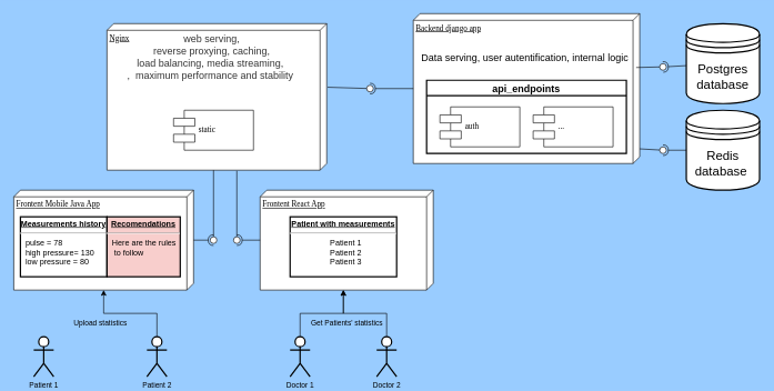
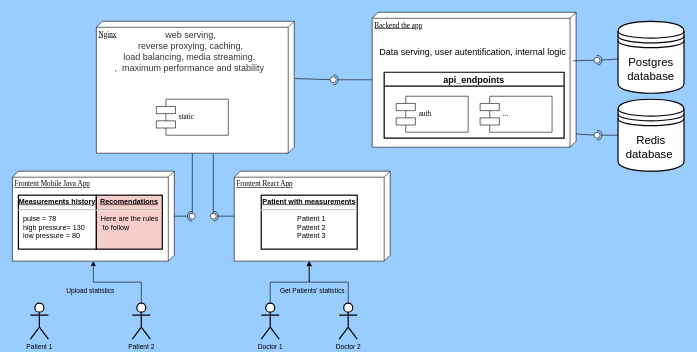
  <mxCell id="0" />
  <mxCell id="1" parent="0" />
  <mxCell id="2" value="Nginx" style="verticalAlign=top;align=left;spacingTop=8;spacingLeft=2;spacingRight=12;shape=cube;size=10;direction=south;fontStyle=4;html=1;rounded=0;shadow=0;comic=0;labelBackgroundColor=none;strokeWidth=1;fontFamily=Verdana;fontSize=12" parent="1" vertex="1"><mxGeometry x="160" y="35" width="330" height="220" as="geometry" /></mxCell>
- <mxCell id="3" value="Backend django app" style="verticalAlign=top;align=left;spacingTop=8;spacingLeft=2;spacingRight=12;shape=cube;size=10;direction=south;fontStyle=4;html=1;rounded=0;shadow=0;comic=0;labelBackgroundColor=none;strokeWidth=1;fontFamily=Verdana;fontSize=12" parent="1" vertex="1"><mxGeometry x="620" y="20" width="340" height="225" as="geometry" /></mxCell>
+ <mxCell id="3" value="Backend the app" style="verticalAlign=top;align=left;spacingTop=8;spacingLeft=2;spacingRight=12;shape=cube;size=10;direction=south;fontStyle=4;html=1;rounded=0;shadow=0;comic=0;labelBackgroundColor=none;strokeWidth=1;fontFamily=Verdana;fontSize=12" parent="1" vertex="1"><mxGeometry x="620" y="20" width="340" height="225" as="geometry" /></mxCell>
  <mxCell id="4" value="Frontent React App" style="verticalAlign=top;align=left;spacingTop=8;spacingLeft=2;spacingRight=12;shape=cube;size=10;direction=south;fontStyle=4;html=1;rounded=0;shadow=0;comic=0;labelBackgroundColor=none;strokeWidth=1;fontFamily=Verdana;fontSize=12" parent="1" vertex="1"><mxGeometry x="390" y="285" width="260" height="150" as="geometry" /></mxCell>
  <mxCell id="5" value="static" style="shape=component;align=left;spacingLeft=36;rounded=0;shadow=0;comic=0;labelBackgroundColor=none;strokeWidth=1;fontFamily=Verdana;fontSize=12;html=1;" parent="1" vertex="1"><mxGeometry x="260" y="165" width="120" height="60" as="geometry" /></mxCell>
  <mxCell id="6" value="" style="rounded=0;orthogonalLoop=1;jettySize=auto;html=1;endArrow=none;endFill=0;" edge="1" target="8" parent="1"><mxGeometry relative="1" as="geometry"><mxPoint x="355" y="256" as="sourcePoint" /></mxGeometry></mxCell>
  <mxCell id="7" value="" style="rounded=0;orthogonalLoop=1;jettySize=auto;html=1;endArrow=halfCircle;endFill=0;entryX=0.5;entryY=0.5;entryDx=0;entryDy=0;endSize=6;strokeWidth=1;" edge="1" target="8" parent="1" source="4"><mxGeometry relative="1" as="geometry"><mxPoint x="590" y="250" as="sourcePoint" /></mxGeometry></mxCell>
  <mxCell id="8" value="" style="ellipse;whiteSpace=wrap;html=1;fontFamily=Helvetica;fontSize=12;fontColor=#000000;align=center;strokeColor=#000000;fillColor=#ffffff;points=[];aspect=fixed;resizable=0;" vertex="1" parent="1"><mxGeometry x="350" y="355" width="10" height="10" as="geometry" /></mxCell>
  <mxCell id="9" value="&lt;span style=&quot;color: rgb(52 , 52 , 52) ; font-size: 15px ; text-align: left ; background-color: rgb(255 , 255 , 255)&quot;&gt;&amp;nbsp;web serving,&lt;br style=&quot;font-size: 15px&quot;&gt;&amp;nbsp;reverse proxying, caching, &lt;br&gt;load balancing, media streaming,&lt;br style=&quot;font-size: 15px&quot;&gt;,&amp;nbsp; maximum performance and stability&lt;/span&gt;" style="text;html=1;align=center;verticalAlign=middle;resizable=0;points=[];autosize=1;strokeColor=none;perimeterSpacing=0;strokeWidth=2;fontSize=15;" vertex="1" parent="1"><mxGeometry x="180" y="45" width="270" height="80" as="geometry" /></mxCell>
  <mxCell id="10" value="Frontent Mobile Java App" style="verticalAlign=top;align=left;spacingTop=8;spacingLeft=2;spacingRight=12;shape=cube;size=10;direction=south;fontStyle=4;html=1;rounded=0;shadow=0;comic=0;labelBackgroundColor=none;strokeWidth=1;fontFamily=Verdana;fontSize=12" vertex="1" parent="1"><mxGeometry x="20" y="285" width="270" height="150" as="geometry" /></mxCell>
  <mxCell id="11" value="" style="rounded=0;orthogonalLoop=1;jettySize=auto;html=1;endArrow=none;endFill=0;fontSize=11;" edge="1" target="13" parent="1"><mxGeometry relative="1" as="geometry"><mxPoint x="320" y="255" as="sourcePoint" /></mxGeometry></mxCell>
  <mxCell id="12" value="" style="rounded=0;orthogonalLoop=1;jettySize=auto;html=1;endArrow=halfCircle;endFill=0;entryX=0.5;entryY=0.5;entryDx=0;entryDy=0;endSize=6;strokeWidth=1;fontSize=11;" edge="1" target="13" parent="1" source="10"><mxGeometry relative="1" as="geometry"><mxPoint x="540" y="330" as="sourcePoint" /></mxGeometry></mxCell>
  <mxCell id="13" value="" style="ellipse;whiteSpace=wrap;html=1;fontFamily=Helvetica;fontSize=12;fontColor=#000000;align=center;strokeColor=#000000;fillColor=#ffffff;points=[];aspect=fixed;resizable=0;" vertex="1" parent="1"><mxGeometry x="315" y="355" width="10" height="10" as="geometry" /></mxCell>
  <mxCell id="14" value="" style="rounded=0;orthogonalLoop=1;jettySize=auto;html=1;endArrow=none;endFill=0;fontSize=11;exitX=0.434;exitY=-0.004;exitDx=0;exitDy=0;exitPerimeter=0;" edge="1" target="16" parent="1" source="2"><mxGeometry relative="1" as="geometry"><mxPoint x="500" y="130" as="sourcePoint" /></mxGeometry></mxCell>
  <mxCell id="15" value="" style="rounded=0;orthogonalLoop=1;jettySize=auto;html=1;endArrow=halfCircle;endFill=0;entryX=0.5;entryY=0.5;entryDx=0;entryDy=0;endSize=6;strokeWidth=1;fontSize=11;" edge="1" target="16" parent="1" source="3"><mxGeometry relative="1" as="geometry"><mxPoint x="540" y="130" as="sourcePoint" /></mxGeometry></mxCell>
  <mxCell id="16" value="" style="ellipse;whiteSpace=wrap;html=1;fontFamily=Helvetica;fontSize=12;fontColor=#000000;align=center;strokeColor=#000000;fillColor=#ffffff;points=[];aspect=fixed;resizable=0;" vertex="1" parent="1"><mxGeometry x="550" y="127.5" width="10" height="10" as="geometry" /></mxCell>
  <mxCell id="17" value="auth" style="shape=component;align=left;spacingLeft=36;rounded=0;shadow=0;comic=0;labelBackgroundColor=none;strokeWidth=1;fontFamily=Verdana;fontSize=12;html=1;" vertex="1" parent="1"><mxGeometry x="660" y="160" width="120" height="60" as="geometry" /></mxCell>
  <mxCell id="18" value="api_endpoints" style="swimlane;fontSize=15;strokeWidth=2;" vertex="1" parent="1"><mxGeometry x="640" y="120" width="300" height="110" as="geometry" /></mxCell>
  <mxCell id="19" value="" style="ellipse;whiteSpace=wrap;html=1;fontFamily=Helvetica;fontSize=12;fontColor=#000000;align=center;strokeColor=#000000;fillColor=#ffffff;points=[];aspect=fixed;resizable=0;" vertex="1" parent="1"><mxGeometry x="1070" y="130" width="10" height="10" as="geometry" /></mxCell>
  <mxCell id="20" value="&lt;font style=&quot;font-size: 19px&quot;&gt;Postgres&lt;font style=&quot;font-size: 19px&quot;&gt;&lt;br style=&quot;font-size: 19px&quot;&gt;&lt;/font&gt;database&lt;/font&gt;" style="shape=datastore;whiteSpace=wrap;html=1;fontSize=19;strokeWidth=2;" vertex="1" parent="1"><mxGeometry x="1030" y="35" width="110" height="120" as="geometry" /></mxCell>
  <mxCell id="21" value="" style="rounded=0;orthogonalLoop=1;jettySize=auto;html=1;endArrow=none;endFill=0;fontSize=11;exitX=1.014;exitY=1.293;exitDx=0;exitDy=0;exitPerimeter=0;" edge="1" target="23" parent="1" source="36"><mxGeometry relative="1" as="geometry"><mxPoint x="960" y="125" as="sourcePoint" /></mxGeometry></mxCell>
  <mxCell id="22" value="" style="rounded=0;orthogonalLoop=1;jettySize=auto;html=1;endArrow=halfCircle;endFill=0;entryX=0.5;entryY=0.5;entryDx=0;entryDy=0;endSize=6;strokeWidth=1;fontSize=11;" edge="1" target="23" parent="1" source="20"><mxGeometry relative="1" as="geometry"><mxPoint x="1020" y="145" as="sourcePoint" /></mxGeometry></mxCell>
  <mxCell id="23" value="" style="ellipse;whiteSpace=wrap;html=1;fontFamily=Helvetica;fontSize=12;fontColor=#000000;align=center;strokeColor=#000000;fillColor=#ffffff;points=[];aspect=fixed;resizable=0;" vertex="1" parent="1"><mxGeometry x="990" y="95" width="10" height="10" as="geometry" /></mxCell>
  <mxCell id="24" value="Patient 1" style="shape=umlActor;verticalLabelPosition=bottom;verticalAlign=top;html=1;fontSize=11;strokeWidth=2;fontStyle=0;" vertex="1" parent="1"><mxGeometry x="50" y="505" width="30" height="60" as="geometry" /></mxCell>
  <mxCell id="25" style="edgeStyle=orthogonalEdgeStyle;rounded=0;orthogonalLoop=1;jettySize=auto;html=1;entryX=0;entryY=0;entryDx=150;entryDy=135;entryPerimeter=0;fontSize=11;" edge="1" parent="1" source="26" target="10"><mxGeometry relative="1" as="geometry" /></mxCell>
  <mxCell id="26" value="Patient 2" style="shape=umlActor;verticalLabelPosition=bottom;verticalAlign=top;html=1;fontSize=11;strokeWidth=2;fontStyle=0;" vertex="1" parent="1"><mxGeometry x="220" y="505" width="30" height="60" as="geometry" /></mxCell>
  <mxCell id="27" style="edgeStyle=orthogonalEdgeStyle;rounded=0;orthogonalLoop=1;jettySize=auto;html=1;entryX=0;entryY=0;entryDx=150;entryDy=135;entryPerimeter=0;fontSize=11;" edge="1" parent="1" source="28" target="4"><mxGeometry relative="1" as="geometry" /></mxCell>
  <mxCell id="28" value="Doctor 1" style="shape=umlActor;verticalLabelPosition=bottom;verticalAlign=top;html=1;fontSize=11;strokeWidth=2;fontStyle=0;" vertex="1" parent="1"><mxGeometry x="435" y="505" width="30" height="60" as="geometry" /></mxCell>
  <mxCell id="29" style="edgeStyle=orthogonalEdgeStyle;rounded=0;orthogonalLoop=1;jettySize=auto;html=1;entryX=0;entryY=0;entryDx=150;entryDy=135;entryPerimeter=0;fontSize=11;" edge="1" parent="1" source="30" target="4"><mxGeometry relative="1" as="geometry" /></mxCell>
  <mxCell id="30" value="Doctor 2" style="shape=umlActor;verticalLabelPosition=bottom;verticalAlign=top;html=1;fontSize=11;strokeWidth=2;fontStyle=0;" vertex="1" parent="1"><mxGeometry x="565" y="505" width="30" height="60" as="geometry" /></mxCell>
  <mxCell id="31" value="Get Patients' statistics" style="text;html=1;align=center;verticalAlign=middle;resizable=0;points=[];autosize=1;strokeColor=none;fontSize=11;" vertex="1" parent="1"><mxGeometry x="460" y="475" width="120" height="20" as="geometry" /></mxCell>
  <mxCell id="32" value="Upload statistics" style="text;html=1;align=center;verticalAlign=middle;resizable=0;points=[];autosize=1;strokeColor=none;fontSize=11;" vertex="1" parent="1"><mxGeometry x="100" y="475" width="100" height="20" as="geometry" /></mxCell>
  <mxCell id="33" value="&lt;p style=&quot;margin: 0px ; margin-top: 4px ; text-align: center ; text-decoration: underline&quot;&gt;&lt;b&gt;Measurements history&lt;/b&gt;&lt;/p&gt;&lt;hr&gt;&lt;p style=&quot;margin: 0px ; margin-left: 8px&quot;&gt;pulse = 78&lt;br&gt;high pressure= 130&lt;br&gt;low pressure = 80&lt;/p&gt;" style="verticalAlign=top;align=left;overflow=fill;fontSize=12;fontFamily=Helvetica;html=1;strokeWidth=2;" vertex="1" parent="1"><mxGeometry x="30" y="325" width="130" height="90" as="geometry" /></mxCell>
  <mxCell id="34" value="&lt;p style=&quot;margin: 0px ; margin-top: 4px ; text-align: center ; text-decoration: underline&quot;&gt;&lt;b&gt;Patient with measurements&lt;/b&gt;&lt;/p&gt;&lt;hr&gt;&lt;p style=&quot;text-align: center ; margin: 0px 0px 0px 8px&quot;&gt;Patient 1&lt;/p&gt;&lt;p style=&quot;text-align: center ; margin: 0px 0px 0px 8px&quot;&gt;Patient 2&lt;/p&gt;&lt;p style=&quot;text-align: center ; margin: 0px 0px 0px 8px&quot;&gt;Patient 3&lt;/p&gt;" style="verticalAlign=top;align=left;overflow=fill;fontSize=12;fontFamily=Helvetica;html=1;strokeWidth=2;" vertex="1" parent="1"><mxGeometry x="435" y="325" width="160" height="90" as="geometry" /></mxCell>
  <mxCell id="35" value="&lt;p style=&quot;margin: 0px ; margin-top: 4px ; text-align: center ; text-decoration: underline&quot;&gt;&lt;b&gt;Recomendations&lt;/b&gt;&lt;/p&gt;&lt;hr&gt;&lt;p style=&quot;margin: 0px ; margin-left: 8px&quot;&gt;Here are the rules&lt;/p&gt;&lt;p style=&quot;margin: 0px ; margin-left: 8px&quot;&gt;&amp;nbsp;to follow&lt;/p&gt;" style="verticalAlign=top;align=left;overflow=fill;fontSize=12;fontFamily=Helvetica;html=1;strokeWidth=2;fillColor=#f8cecc;" vertex="1" parent="1"><mxGeometry x="160" y="325" width="110" height="90" as="geometry" /></mxCell>
  <mxCell id="36" value="&amp;nbsp;Data serving, user autentification, internal logic" style="text;html=1;align=center;verticalAlign=middle;resizable=0;points=[];autosize=1;strokeColor=none;fontSize=15;" vertex="1" parent="1"><mxGeometry x="620" y="75" width="330" height="20" as="geometry" /></mxCell>
  <mxCell id="37" value="&lt;font style=&quot;font-size: 19px&quot;&gt;Redis database&amp;nbsp;&lt;/font&gt;" style="shape=datastore;whiteSpace=wrap;html=1;fontSize=11;strokeWidth=2;" vertex="1" parent="1"><mxGeometry x="1030" y="165" width="110" height="120" as="geometry" /></mxCell>
  <mxCell id="38" value="" style="rounded=0;orthogonalLoop=1;jettySize=auto;html=1;endArrow=none;endFill=0;fontSize=19;" edge="1" target="40" parent="1"><mxGeometry relative="1" as="geometry"><mxPoint x="960" y="223" as="sourcePoint" /></mxGeometry></mxCell>
  <mxCell id="39" value="" style="rounded=0;orthogonalLoop=1;jettySize=auto;html=1;endArrow=halfCircle;endFill=0;entryX=0.5;entryY=0.5;entryDx=0;entryDy=0;endSize=6;strokeWidth=1;fontSize=19;exitX=0;exitY=0.5;exitDx=0;exitDy=0;" edge="1" target="40" parent="1" source="37"><mxGeometry relative="1" as="geometry"><mxPoint x="1000" y="390" as="sourcePoint" /></mxGeometry></mxCell>
  <mxCell id="40" value="" style="ellipse;whiteSpace=wrap;html=1;fontFamily=Helvetica;fontSize=12;fontColor=#000000;align=center;strokeColor=#000000;fillColor=#ffffff;points=[];aspect=fixed;resizable=0;" vertex="1" parent="1"><mxGeometry x="990" y="220" width="10" height="10" as="geometry" /></mxCell>
  <mxCell id="41" value="..." style="shape=component;align=left;spacingLeft=36;rounded=0;shadow=0;comic=0;labelBackgroundColor=none;strokeWidth=1;fontFamily=Verdana;fontSize=12;html=1;" vertex="1" parent="1"><mxGeometry x="800" y="160" width="120" height="60" as="geometry" /></mxCell>
